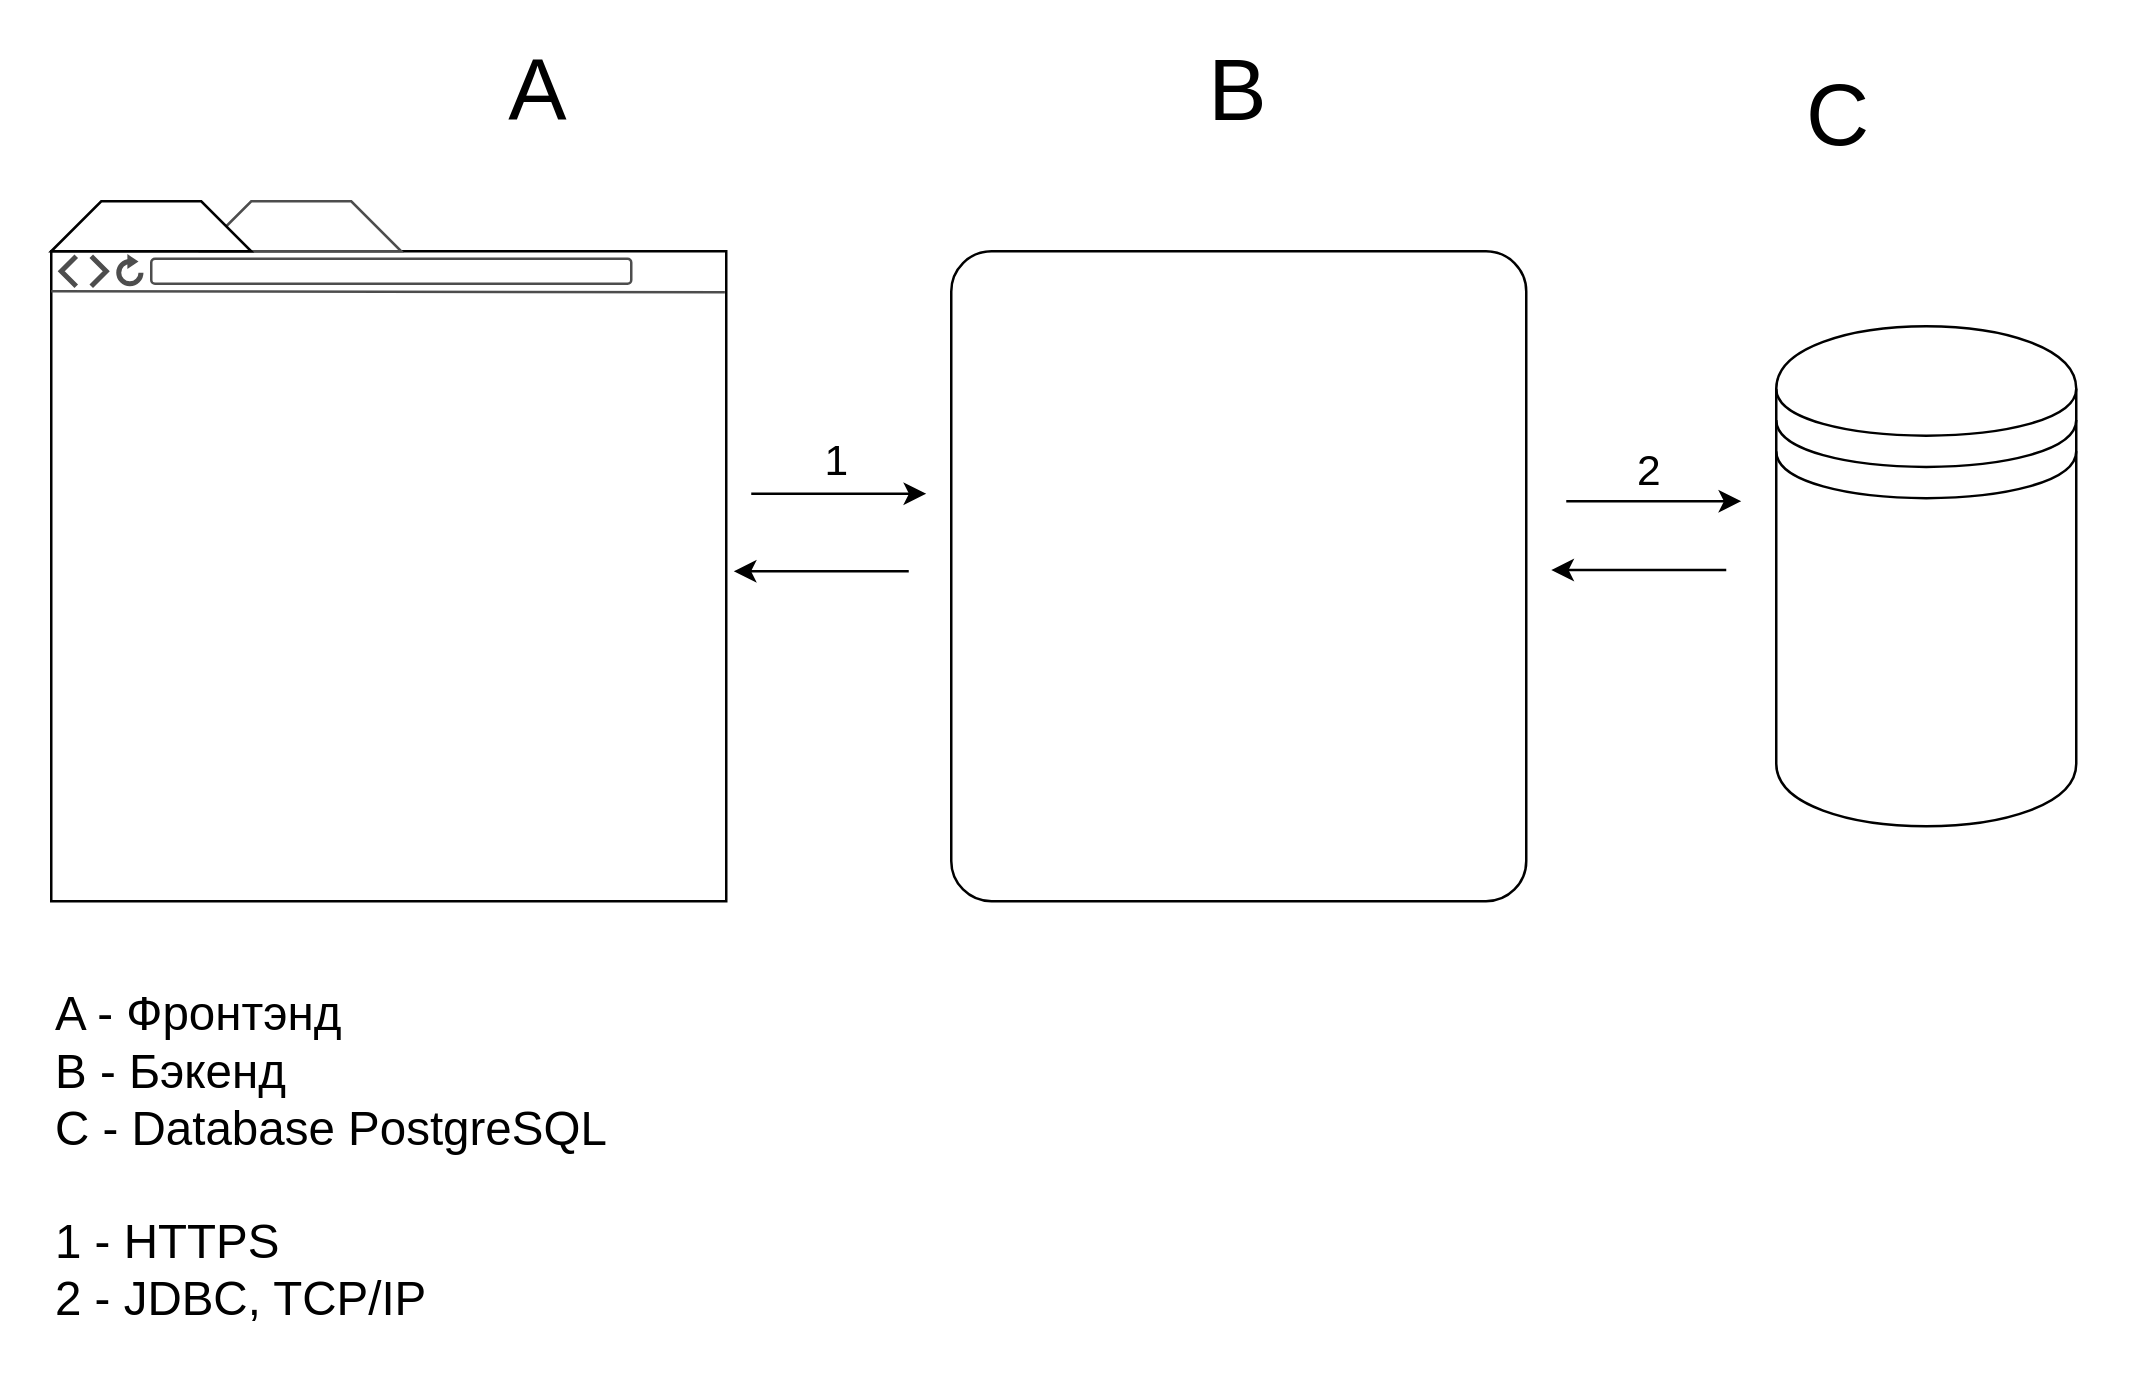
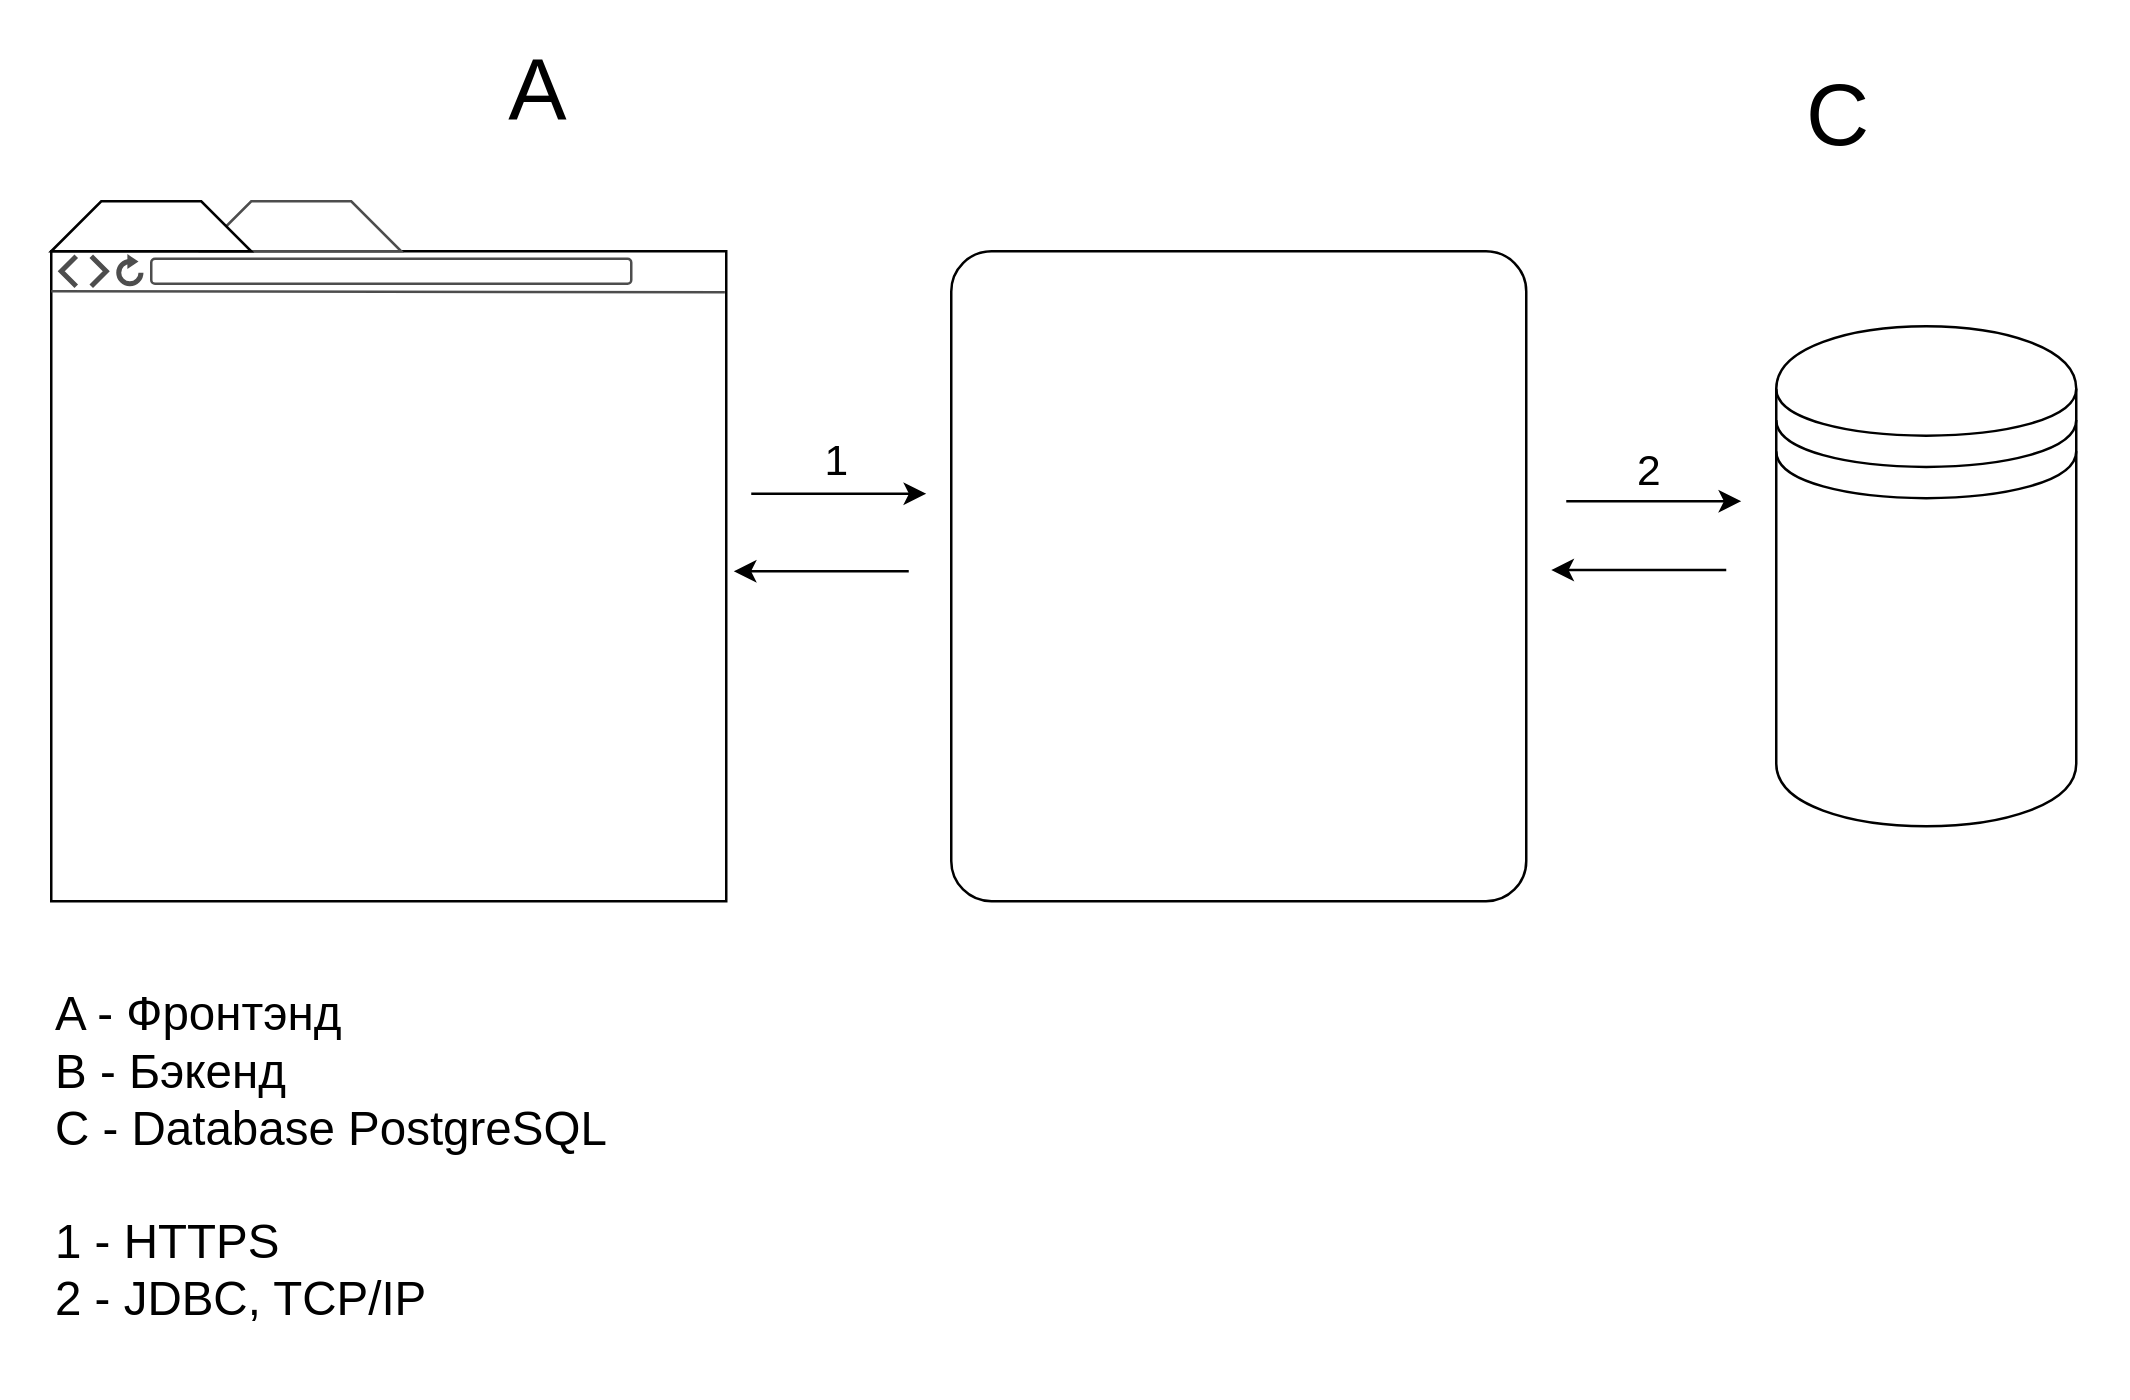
  <mxCell id="0" />
  <mxCell id="1" parent="0" />
  <mxCell id="2" value="" style="shape=datastore;whiteSpace=wrap;html=1;" vertex="1" parent="1"><mxGeometry x="710" y="130" width="120" height="200" as="geometry" /></mxCell>
  <mxCell id="3" value="" style="group" vertex="1" connectable="0" parent="1"><mxGeometry x="20" y="80" width="270" height="280" as="geometry" /></mxCell>
  <mxCell id="4" value="" style="rounded=0;whiteSpace=wrap;html=1;" vertex="1" parent="3"><mxGeometry y="20" width="270" height="260" as="geometry" /></mxCell>
  <mxCell id="5" value="" style="shape=trapezoid;perimeter=trapezoidPerimeter;whiteSpace=wrap;html=1;fixedSize=1;strokeColor=#4D4D4D;" vertex="1" parent="3"><mxGeometry x="60" width="80" height="20" as="geometry" /></mxCell>
  <mxCell id="6" value="" style="shape=trapezoid;perimeter=trapezoidPerimeter;whiteSpace=wrap;html=1;fixedSize=1;" vertex="1" parent="3"><mxGeometry width="80" height="20" as="geometry" /></mxCell>
  <mxCell id="7" value="" style="rounded=1;whiteSpace=wrap;html=1;strokeColor=#4D4D4D;" vertex="1" parent="3"><mxGeometry x="40" y="23" width="192" height="10" as="geometry" /></mxCell>
  <mxCell id="8" value="" style="endArrow=none;html=1;rounded=0;exitX=0.998;exitY=0.063;exitDx=0;exitDy=0;exitPerimeter=0;strokeColor=#4D4D4D;" edge="1" parent="3" source="4"><mxGeometry width="50" height="50" relative="1" as="geometry"><mxPoint x="50" y="100" as="sourcePoint" /><mxPoint y="36" as="targetPoint" /></mxGeometry></mxCell>
  <mxCell id="9" value="" style="html=1;verticalLabelPosition=bottom;align=center;labelBackgroundColor=#ffffff;verticalAlign=top;strokeWidth=2;strokeColor=#4D4D4D;shadow=0;dashed=0;shape=mxgraph.ios7.icons.reload;" vertex="1" parent="3"><mxGeometry x="27" y="23" width="8.89" height="10" as="geometry" /></mxCell>
  <mxCell id="10" value="" style="html=1;verticalLabelPosition=bottom;labelBackgroundColor=#ffffff;verticalAlign=top;shadow=0;dashed=0;strokeWidth=2;shape=mxgraph.ios7.misc.left;strokeColor=#4D4D4D;" vertex="1" parent="3"><mxGeometry x="4" y="22" width="6" height="12" as="geometry" /></mxCell>
  <mxCell id="11" value="" style="html=1;verticalLabelPosition=bottom;labelBackgroundColor=#ffffff;verticalAlign=top;shadow=0;dashed=0;strokeWidth=2;shape=mxgraph.ios7.misc.right;strokeColor=#4D4D4D;" vertex="1" parent="3"><mxGeometry x="16" y="22" width="6" height="12" as="geometry" /></mxCell>
  <mxCell id="12" value="" style="rounded=1;whiteSpace=wrap;html=1;arcSize=7;" vertex="1" parent="1"><mxGeometry x="380" y="100" width="230" height="260" as="geometry" /></mxCell>
  <mxCell id="13" value="&lt;font style=&quot;font-size: 35px;&quot;&gt;A&lt;/font&gt;" style="text;html=1;align=center;verticalAlign=middle;whiteSpace=wrap;rounded=0;" vertex="1" parent="1"><mxGeometry x="185" y="20" width="60" height="30" as="geometry" /></mxCell>
- <mxCell id="14" value="&lt;font style=&quot;font-size: 35px;&quot;&gt;B&lt;/font&gt;" style="text;html=1;align=center;verticalAlign=middle;whiteSpace=wrap;rounded=0;" vertex="1" parent="1"><mxGeometry x="465" y="20" width="60" height="30" as="geometry" /></mxCell>
  <mxCell id="15" value="&lt;font style=&quot;font-size: 35px;&quot;&gt;C&lt;/font&gt;" style="text;html=1;align=center;verticalAlign=middle;whiteSpace=wrap;rounded=0;" vertex="1" parent="1"><mxGeometry x="705" y="30" width="60" height="30" as="geometry" /></mxCell>
  <mxCell id="16" value="" style="endArrow=classic;html=1;rounded=0;" edge="1" parent="1"><mxGeometry width="50" height="50" relative="1" as="geometry"><mxPoint x="300" y="197" as="sourcePoint" /><mxPoint x="370" y="197" as="targetPoint" /></mxGeometry></mxCell>
  <mxCell id="17" value="1" style="edgeLabel;html=1;align=center;verticalAlign=middle;resizable=0;points=[];fontSize=17;" vertex="1" connectable="0" parent="16"><mxGeometry x="0.143" y="1" relative="1" as="geometry"><mxPoint x="-7" y="-12" as="offset" /></mxGeometry></mxCell>
  <mxCell id="18" value="" style="endArrow=classic;html=1;rounded=0;" edge="1" parent="1"><mxGeometry width="50" height="50" relative="1" as="geometry"><mxPoint x="363" y="228" as="sourcePoint" /><mxPoint x="293" y="228" as="targetPoint" /></mxGeometry></mxCell>
  <mxCell id="19" value="" style="endArrow=classic;html=1;rounded=0;" edge="1" parent="1"><mxGeometry width="50" height="50" relative="1" as="geometry"><mxPoint x="626" y="200" as="sourcePoint" /><mxPoint x="696" y="200" as="targetPoint" /></mxGeometry></mxCell>
  <mxCell id="20" value="2" style="edgeLabel;html=1;align=center;verticalAlign=middle;resizable=0;points=[];fontSize=17;" vertex="1" connectable="0" parent="19"><mxGeometry x="-0.057" y="4" relative="1" as="geometry"><mxPoint x="-1" y="-8" as="offset" /></mxGeometry></mxCell>
  <mxCell id="21" value="" style="endArrow=classic;html=1;rounded=0;" edge="1" parent="1"><mxGeometry width="50" height="50" relative="1" as="geometry"><mxPoint x="690" y="227.5" as="sourcePoint" /><mxPoint x="620" y="227.5" as="targetPoint" /></mxGeometry></mxCell>
  <mxCell id="22" value="A - Фронтэнд&lt;div&gt;&lt;span style=&quot;background-color: initial;&quot;&gt;B - Бэкенд&lt;/span&gt;&lt;div style=&quot;font-size: 19px;&quot;&gt;C - Database&amp;nbsp;PostgreSQL&lt;/div&gt;&lt;div style=&quot;font-size: 19px;&quot;&gt;&lt;br&gt;&lt;/div&gt;&lt;div style=&quot;font-size: 19px;&quot;&gt;1 - HTTPS&lt;/div&gt;&lt;div style=&quot;font-size: 19px;&quot;&gt;2 -&amp;nbsp;JDBC, TCP/IP&lt;/div&gt;&lt;/div&gt;" style="text;html=1;align=left;verticalAlign=middle;resizable=0;points=[];autosize=1;strokeColor=none;fillColor=none;fontSize=19;" vertex="1" parent="1"><mxGeometry x="20" y="388" width="240" height="150" as="geometry" /></mxCell>
